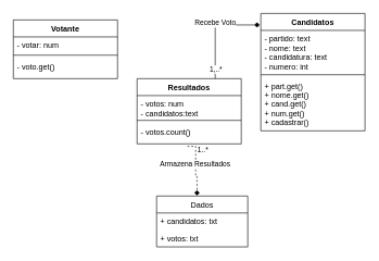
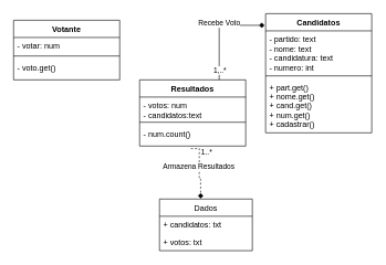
  <mxCell id="0" />
  <mxCell id="1" parent="0" />
  <mxCell id="2" value="Candidatos" style="swimlane;fontStyle=1;align=center;verticalAlign=top;childLayout=stackLayout;horizontal=1;startSize=26;horizontalStack=0;resizeParent=1;resizeParentMax=0;resizeLast=0;collapsible=1;marginBottom=0;" vertex="1" parent="1"><mxGeometry x="400" y="20" width="160" height="180" as="geometry" /></mxCell>
  <mxCell id="3" value="- partido: text&#10;- nome: text&#10;- candidatura: text&#10;- numero: int" style="text;strokeColor=none;fillColor=none;align=left;verticalAlign=top;spacingLeft=4;spacingRight=4;overflow=hidden;rotatable=0;points=[[0,0.5],[1,0.5]];portConstraint=eastwest;" vertex="1" parent="2"><mxGeometry y="26" width="160" height="64" as="geometry" /></mxCell>
  <mxCell id="4" value="" style="line;strokeWidth=1;fillColor=none;align=left;verticalAlign=middle;spacingTop=-1;spacingLeft=3;spacingRight=3;rotatable=0;labelPosition=right;points=[];portConstraint=eastwest;strokeColor=inherit;" vertex="1" parent="2"><mxGeometry y="90" width="160" height="8" as="geometry" /></mxCell>
  <mxCell id="5" value="+ part.get()&#10;+ nome.get()&#10;+ cand.get()&#10;+ num.get()&#10;+ cadastrar()&#10;" style="text;strokeColor=none;fillColor=none;align=left;verticalAlign=top;spacingLeft=4;spacingRight=4;overflow=hidden;rotatable=0;points=[[0,0.5],[1,0.5]];portConstraint=eastwest;" vertex="1" parent="2"><mxGeometry y="98" width="160" height="82" as="geometry" /></mxCell>
  <mxCell id="6" value="Votante" style="swimlane;fontStyle=1;align=center;verticalAlign=top;childLayout=stackLayout;horizontal=1;startSize=26;horizontalStack=0;resizeParent=1;resizeParentMax=0;resizeLast=0;collapsible=1;marginBottom=0;" vertex="1" parent="1"><mxGeometry x="20" y="30" width="160" height="90" as="geometry" /></mxCell>
  <mxCell id="7" value="- votar: num&#10;" style="text;strokeColor=none;fillColor=none;align=left;verticalAlign=top;spacingLeft=4;spacingRight=4;overflow=hidden;rotatable=0;points=[[0,0.5],[1,0.5]];portConstraint=eastwest;" vertex="1" parent="6"><mxGeometry y="26" width="160" height="24" as="geometry" /></mxCell>
  <mxCell id="8" value="" style="line;strokeWidth=1;fillColor=none;align=left;verticalAlign=middle;spacingTop=-1;spacingLeft=3;spacingRight=3;rotatable=0;labelPosition=right;points=[];portConstraint=eastwest;strokeColor=inherit;" vertex="1" parent="6"><mxGeometry y="50" width="160" height="8" as="geometry" /></mxCell>
  <mxCell id="9" value="- voto.get()" style="text;strokeColor=none;fillColor=none;align=left;verticalAlign=top;spacingLeft=4;spacingRight=4;overflow=hidden;rotatable=0;points=[[0,0.5],[1,0.5]];portConstraint=eastwest;" vertex="1" parent="6"><mxGeometry y="58" width="160" height="32" as="geometry" /></mxCell>
  <mxCell id="10" value="Resultados" style="swimlane;fontStyle=1;align=center;verticalAlign=top;childLayout=stackLayout;horizontal=1;startSize=26;horizontalStack=0;resizeParent=1;resizeParentMax=0;resizeLast=0;collapsible=1;marginBottom=0;" vertex="1" parent="1"><mxGeometry x="210" y="120" width="160" height="100" as="geometry" /></mxCell>
  <mxCell id="11" value="- votos: num&#10;- candidatos:text" style="text;strokeColor=none;fillColor=none;align=left;verticalAlign=top;spacingLeft=4;spacingRight=4;overflow=hidden;rotatable=0;points=[[0,0.5],[1,0.5]];portConstraint=eastwest;" vertex="1" parent="10"><mxGeometry y="26" width="160" height="34" as="geometry" /></mxCell>
  <mxCell id="12" value="" style="line;strokeWidth=1;fillColor=none;align=left;verticalAlign=middle;spacingTop=-1;spacingLeft=3;spacingRight=3;rotatable=0;labelPosition=right;points=[];portConstraint=eastwest;strokeColor=inherit;" vertex="1" parent="10"><mxGeometry y="60" width="160" height="8" as="geometry" /></mxCell>
- <mxCell id="13" value="- votos.count()" style="text;strokeColor=none;fillColor=none;align=left;verticalAlign=top;spacingLeft=4;spacingRight=4;overflow=hidden;rotatable=0;points=[[0,0.5],[1,0.5]];portConstraint=eastwest;" vertex="1" parent="10"><mxGeometry y="68" width="160" height="32" as="geometry" /></mxCell>
+ <mxCell id="13" value="- num.count()" style="text;strokeColor=none;fillColor=none;align=left;verticalAlign=top;spacingLeft=4;spacingRight=4;overflow=hidden;rotatable=0;points=[[0,0.5],[1,0.5]];portConstraint=eastwest;" vertex="1" parent="10"><mxGeometry y="68" width="160" height="32" as="geometry" /></mxCell>
  <mxCell id="14" value="Recebe Voto" style="html=1;verticalAlign=bottom;endArrow=none;rounded=0;startArrow=diamond;startFill=1;endFill=0;edgeStyle=orthogonalEdgeStyle;entryX=0.75;entryY=0;entryDx=0;entryDy=0;exitX=-0.01;exitY=0.098;exitDx=0;exitDy=0;exitPerimeter=0;" edge="1" parent="1" source="2" target="10"><mxGeometry width="80" relative="1" as="geometry"><mxPoint x="370" y="40" as="sourcePoint" /><mxPoint x="320" y="130" as="targetPoint" /></mxGeometry></mxCell>
  <mxCell id="15" value="1,..*" style="edgeLabel;html=1;align=center;verticalAlign=middle;resizable=0;points=[];" vertex="1" connectable="0" parent="14"><mxGeometry x="0.807" relative="1" as="geometry"><mxPoint as="offset" /></mxGeometry></mxCell>
  <mxCell id="16" value="Dados" style="swimlane;fontStyle=0;childLayout=stackLayout;horizontal=1;startSize=26;fillColor=none;horizontalStack=0;resizeParent=1;resizeParentMax=0;resizeLast=0;collapsible=1;marginBottom=0;" vertex="1" parent="1"><mxGeometry x="240" y="300" width="140" height="78" as="geometry" /></mxCell>
  <mxCell id="17" value="+ candidatos: txt" style="text;strokeColor=none;fillColor=none;align=left;verticalAlign=top;spacingLeft=4;spacingRight=4;overflow=hidden;rotatable=0;points=[[0,0.5],[1,0.5]];portConstraint=eastwest;" vertex="1" parent="16"><mxGeometry y="26" width="140" height="26" as="geometry" /></mxCell>
  <mxCell id="18" value="+ votos: txt" style="text;strokeColor=none;fillColor=none;align=left;verticalAlign=top;spacingLeft=4;spacingRight=4;overflow=hidden;rotatable=0;points=[[0,0.5],[1,0.5]];portConstraint=eastwest;" vertex="1" parent="16"><mxGeometry y="52" width="140" height="26" as="geometry" /></mxCell>
  <mxCell id="19" style="edgeStyle=orthogonalEdgeStyle;rounded=0;orthogonalLoop=1;jettySize=auto;html=1;entryX=0.443;entryY=-0.009;entryDx=0;entryDy=0;startArrow=none;startFill=0;endArrow=diamond;endFill=1;entryPerimeter=0;exitX=0.484;exitY=1.119;exitDx=0;exitDy=0;exitPerimeter=0;dashed=1;" edge="1" parent="1" source="13" target="16"><mxGeometry relative="1" as="geometry"><mxPoint x="565" y="389" as="sourcePoint" /><mxPoint x="565" y="550" as="targetPoint" /><Array as="points"><mxPoint x="300" y="224" /><mxPoint x="300" y="270" /><mxPoint x="302" y="270" /></Array></mxGeometry></mxCell>
  <mxCell id="20" value="Armazena Resultados" style="edgeLabel;html=1;align=center;verticalAlign=middle;resizable=0;points=[];" vertex="1" connectable="0" parent="19"><mxGeometry x="-0.134" y="-2" relative="1" as="geometry"><mxPoint as="offset" /></mxGeometry></mxCell>
  <mxCell id="21" value="1..*" style="edgeLabel;html=1;align=center;verticalAlign=middle;resizable=0;points=[];" vertex="1" connectable="0" parent="19"><mxGeometry x="-0.812" y="1" relative="1" as="geometry"><mxPoint x="15" y="7" as="offset" /></mxGeometry></mxCell>
